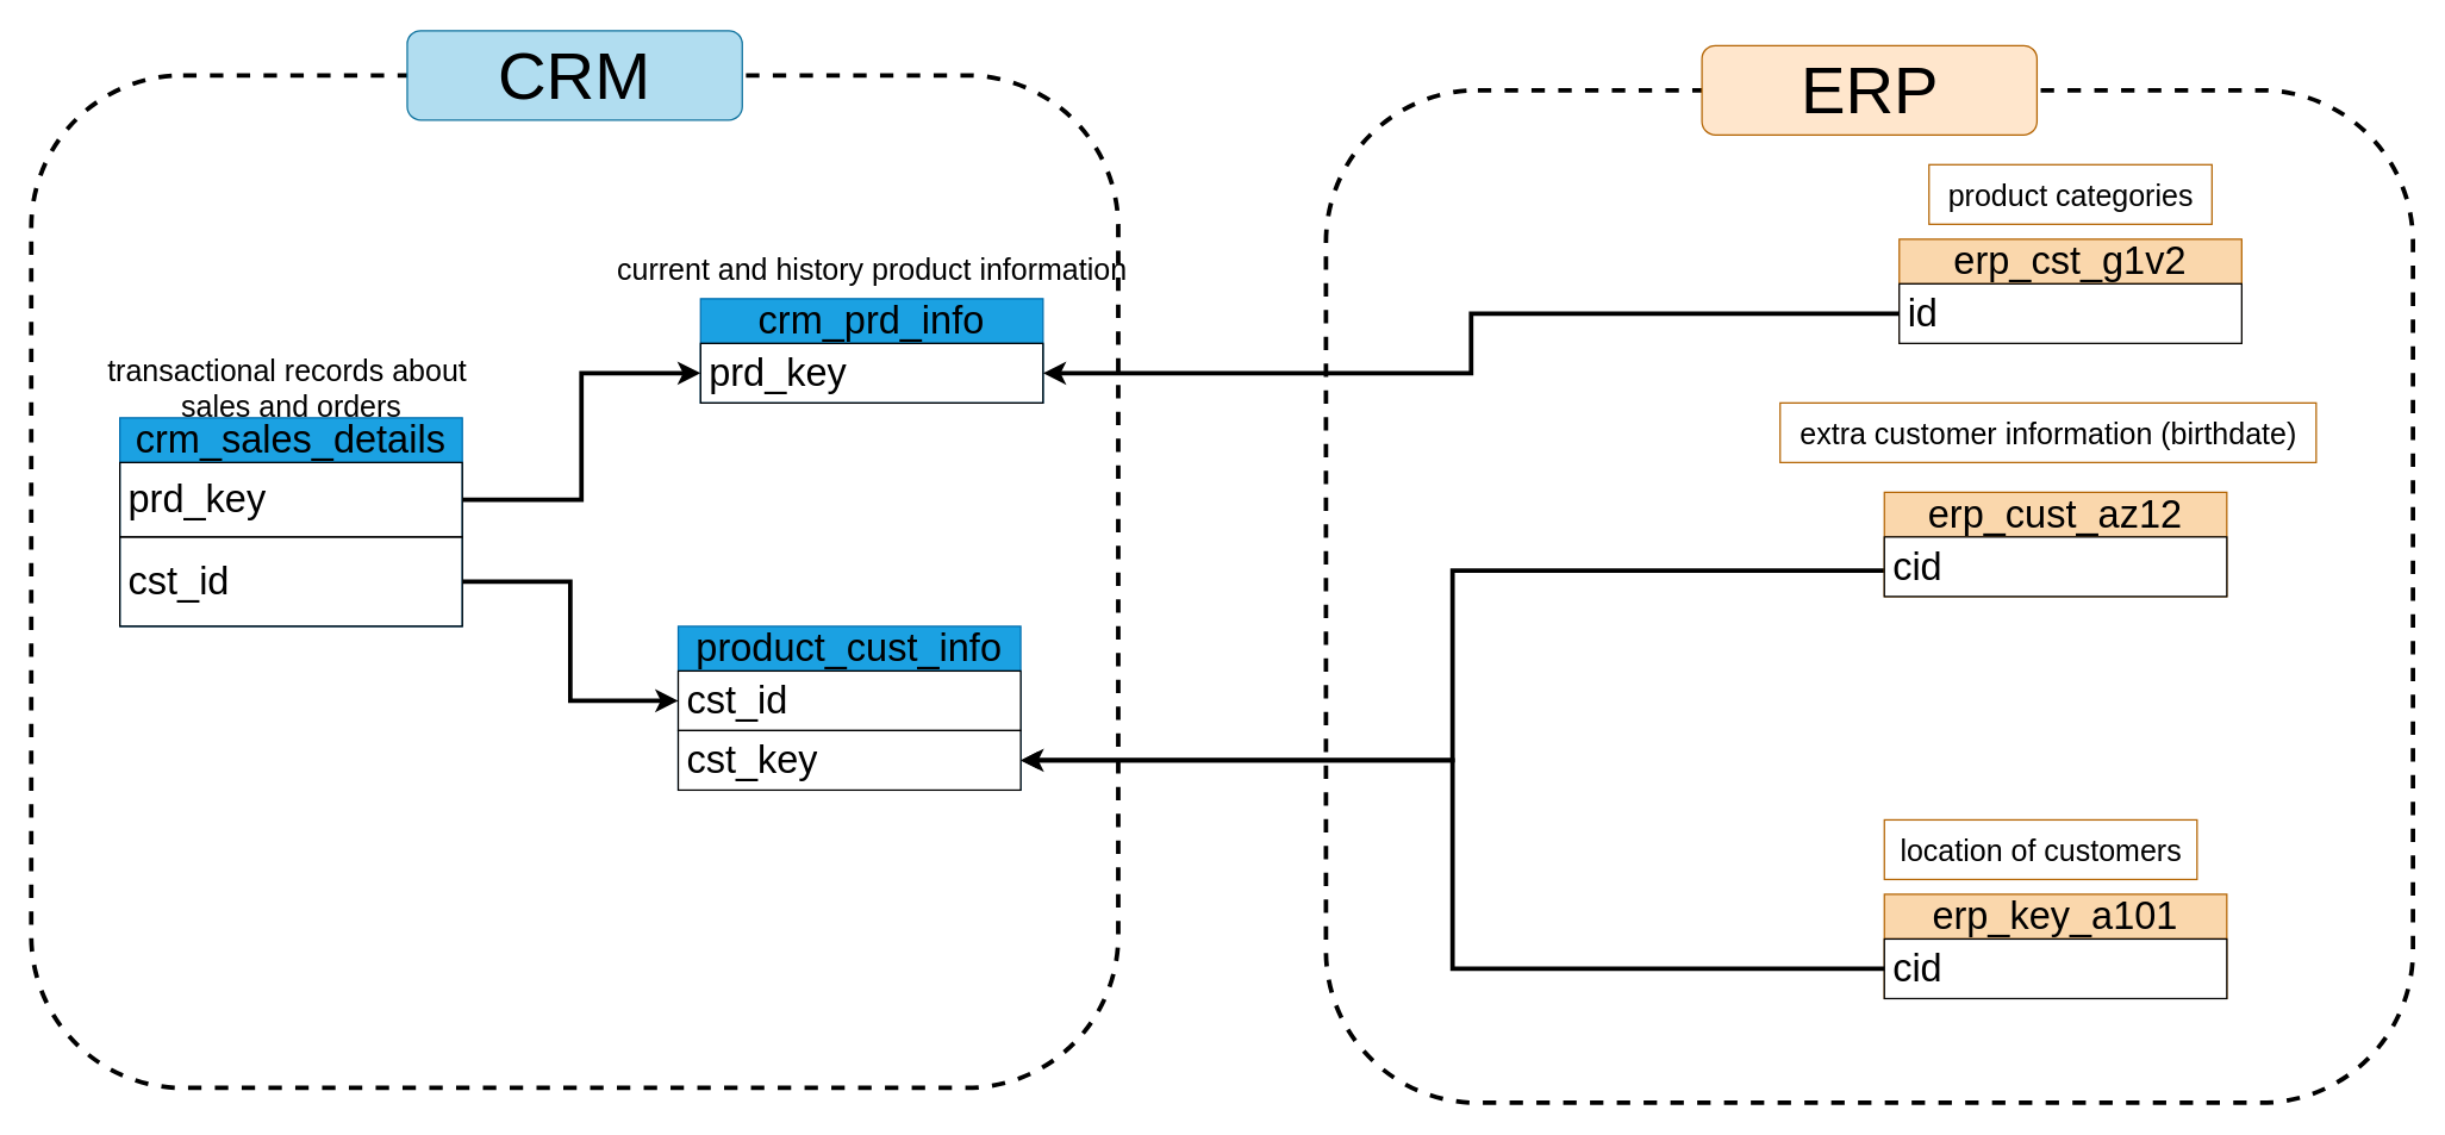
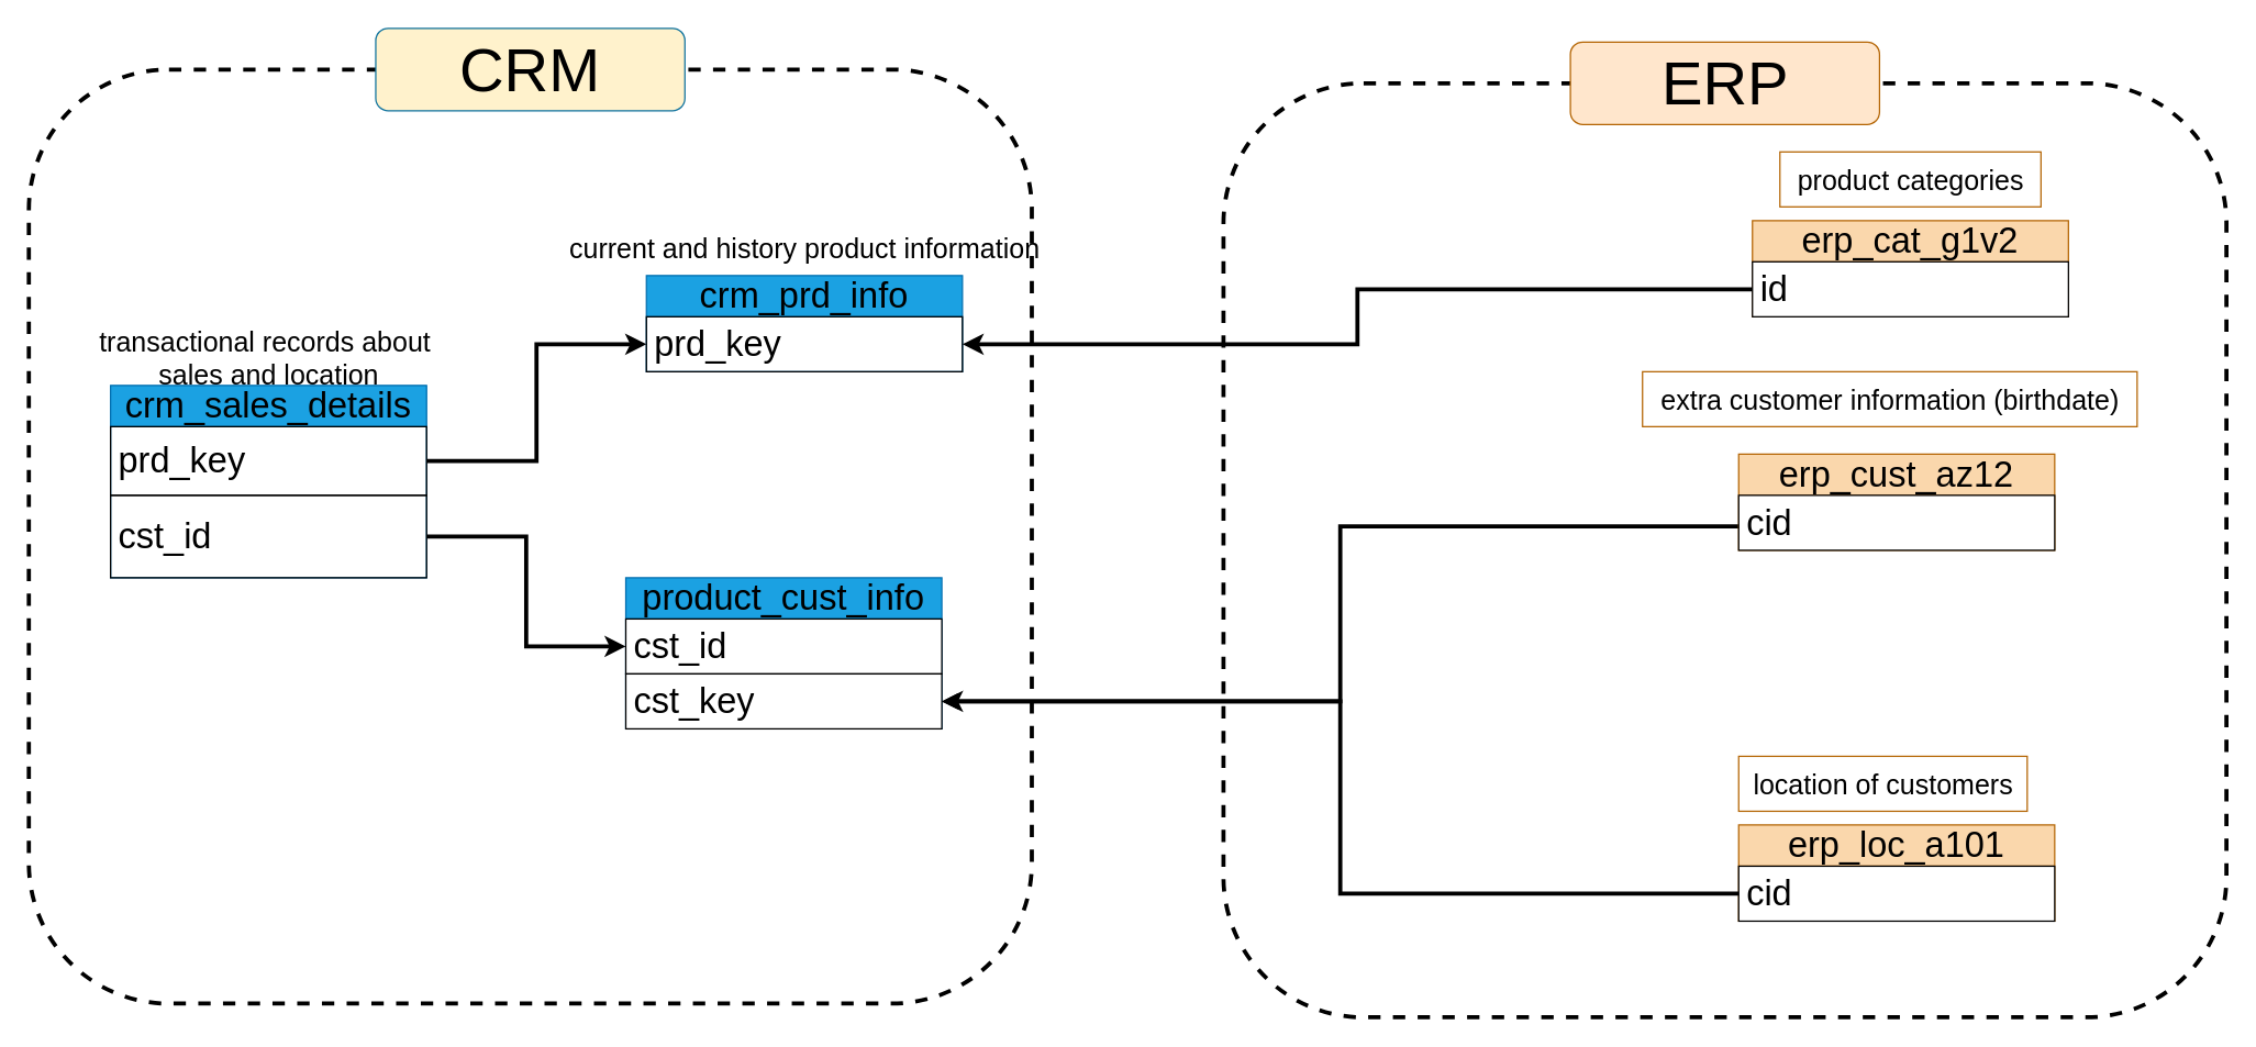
  <mxCell id="0" />
  <mxCell id="1" parent="0" />
  <mxCell id="2" value="&lt;font style=&quot;color: rgb(0, 0, 0);&quot;&gt;product_cust_info&lt;/font&gt;" style="swimlane;fontStyle=0;childLayout=stackLayout;horizontal=1;startSize=30;horizontalStack=0;resizeParent=1;resizeParentMax=0;resizeLast=0;collapsible=1;marginBottom=0;whiteSpace=wrap;html=1;fontSize=26;fillColor=#1ba1e2;fontColor=#ffffff;strokeColor=#006EAF;" vertex="1" parent="1"><mxGeometry x="455" y="420" width="230" height="110" as="geometry" /></mxCell>
  <mxCell id="3" value="cst_id" style="text;strokeColor=default;fillColor=default;align=left;verticalAlign=middle;spacingLeft=4;spacingRight=4;overflow=hidden;points=[[0,0.5],[1,0.5]];portConstraint=eastwest;rotatable=0;whiteSpace=wrap;html=1;fontSize=26;strokeWidth=1;" vertex="1" parent="2"><mxGeometry y="30" width="230" height="40" as="geometry" /></mxCell>
  <mxCell id="4" value="cst_key" style="text;strokeColor=default;fillColor=default;align=left;verticalAlign=middle;spacingLeft=4;spacingRight=4;overflow=hidden;points=[[0,0.5],[1,0.5]];portConstraint=eastwest;rotatable=0;whiteSpace=wrap;html=1;fontSize=26;strokeWidth=1;" vertex="1" parent="2"><mxGeometry y="70" width="230" height="40" as="geometry" /></mxCell>
  <mxCell id="5" value="&lt;font style=&quot;color: rgb(0, 0, 0);&quot;&gt;crm_prd_info&lt;/font&gt;" style="swimlane;fontStyle=0;childLayout=stackLayout;horizontal=1;startSize=30;horizontalStack=0;resizeParent=1;resizeParentMax=0;resizeLast=0;collapsible=1;marginBottom=0;whiteSpace=wrap;html=1;fontSize=26;fillColor=#1ba1e2;fontColor=#ffffff;strokeColor=#006EAF;" vertex="1" parent="1"><mxGeometry x="470" y="200" width="230" height="70" as="geometry" /></mxCell>
  <mxCell id="6" value="prd_key" style="text;strokeColor=default;fillColor=none;align=left;verticalAlign=middle;spacingLeft=4;spacingRight=4;overflow=hidden;points=[[0,0.5],[1,0.5]];portConstraint=eastwest;rotatable=0;whiteSpace=wrap;html=1;fontSize=26;" vertex="1" parent="5"><mxGeometry y="30" width="230" height="40" as="geometry" /></mxCell>
  <mxCell id="7" value="&lt;font style=&quot;font-size: 20px;&quot;&gt;current and history product information&lt;/font&gt;" style="text;html=1;align=center;verticalAlign=middle;resizable=0;points=[];autosize=1;strokeColor=none;fillColor=none;" vertex="1" parent="1"><mxGeometry x="400" y="160" width="370" height="40" as="geometry" /></mxCell>
  <mxCell id="8" value="&lt;font style=&quot;color: rgb(0, 0, 0);&quot;&gt;crm_sales_details&lt;/font&gt;" style="swimlane;fontStyle=0;childLayout=stackLayout;horizontal=1;startSize=30;horizontalStack=0;resizeParent=1;resizeParentMax=0;resizeLast=0;collapsible=1;marginBottom=0;whiteSpace=wrap;html=1;fontSize=26;fillColor=#1ba1e2;fontColor=#ffffff;strokeColor=#006EAF;" vertex="1" parent="1"><mxGeometry x="80" y="280" width="230" height="140" as="geometry" /></mxCell>
  <mxCell id="9" value="prd_key" style="text;strokeColor=default;fillColor=none;align=left;verticalAlign=middle;spacingLeft=4;spacingRight=4;overflow=hidden;points=[[0,0.5],[1,0.5]];portConstraint=eastwest;rotatable=0;whiteSpace=wrap;html=1;fontSize=26;" vertex="1" parent="8"><mxGeometry y="30" width="230" height="50" as="geometry" /></mxCell>
  <mxCell id="10" value="&lt;div&gt;&lt;div&gt;cst_id&lt;/div&gt;&lt;/div&gt;" style="text;strokeColor=default;fillColor=none;align=left;verticalAlign=middle;spacingLeft=4;spacingRight=4;overflow=hidden;points=[[0,0.5],[1,0.5]];portConstraint=eastwest;rotatable=0;whiteSpace=wrap;html=1;fontSize=26;" vertex="1" parent="8"><mxGeometry y="80" width="230" height="60" as="geometry" /></mxCell>
- <mxCell id="11" value="&lt;span style=&quot;font-size: 20px;&quot;&gt;transactional records about&amp;nbsp;&lt;/span&gt;&lt;div&gt;&lt;span style=&quot;font-size: 20px;&quot;&gt;sales and orders&lt;/span&gt;&lt;/div&gt;" style="text;html=1;align=center;verticalAlign=middle;resizable=0;points=[];autosize=1;strokeColor=none;fillColor=none;" vertex="1" parent="1"><mxGeometry x="60" y="230" width="270" height="60" as="geometry" /></mxCell>
+ <mxCell id="11" value="&lt;span style=&quot;font-size: 20px;&quot;&gt;transactional records about&amp;nbsp;&lt;/span&gt;&lt;div&gt;&lt;span style=&quot;font-size: 20px;&quot;&gt;sales and location&lt;/span&gt;&lt;/div&gt;" style="text;html=1;align=center;verticalAlign=middle;resizable=0;points=[];autosize=1;strokeColor=none;fillColor=none;" vertex="1" parent="1"><mxGeometry x="60" y="230" width="270" height="60" as="geometry" /></mxCell>
  <mxCell id="12" style="edgeStyle=orthogonalEdgeStyle;rounded=0;orthogonalLoop=1;jettySize=auto;html=1;exitX=1;exitY=0.5;exitDx=0;exitDy=0;entryX=0;entryY=0.5;entryDx=0;entryDy=0;strokeWidth=3;" edge="1" parent="1" source="9" target="6"><mxGeometry relative="1" as="geometry" /></mxCell>
  <mxCell id="13" style="edgeStyle=orthogonalEdgeStyle;rounded=0;orthogonalLoop=1;jettySize=auto;html=1;exitX=1;exitY=0.5;exitDx=0;exitDy=0;entryX=0;entryY=0.5;entryDx=0;entryDy=0;strokeWidth=3;" edge="1" parent="1" source="10" target="3"><mxGeometry relative="1" as="geometry" /></mxCell>
  <mxCell id="14" style="edgeStyle=orthogonalEdgeStyle;rounded=0;orthogonalLoop=1;jettySize=auto;html=1;exitX=0;exitY=0.75;exitDx=0;exitDy=0;entryX=1;entryY=0.5;entryDx=0;entryDy=0;strokeWidth=3;endArrow=open;" edge="1" parent="1" source="15" target="4"><mxGeometry relative="1" as="geometry"><Array as="points"><mxPoint x="975" y="510" /></Array></mxGeometry></mxCell>
  <mxCell id="15" value="&lt;font style=&quot;color: rgb(0, 0, 0);&quot;&gt;erp_cust_az12&lt;/font&gt;" style="swimlane;fontStyle=0;childLayout=stackLayout;horizontal=1;startSize=30;horizontalStack=0;resizeParent=1;resizeParentMax=0;resizeLast=0;collapsible=1;marginBottom=0;whiteSpace=wrap;html=1;fontSize=26;fillColor=#fad7ac;strokeColor=#b46504;" vertex="1" parent="1"><mxGeometry x="1265" y="330" width="230" height="70" as="geometry" /></mxCell>
  <mxCell id="16" value="cid" style="text;strokeColor=default;fillColor=default;align=left;verticalAlign=middle;spacingLeft=4;spacingRight=4;overflow=hidden;points=[[0,0.5],[1,0.5]];portConstraint=eastwest;rotatable=0;whiteSpace=wrap;html=1;fontSize=26;strokeWidth=1;" vertex="1" parent="15"><mxGeometry y="30" width="230" height="40" as="geometry" /></mxCell>
  <mxCell id="17" value="&lt;font style=&quot;font-size: 20px;&quot;&gt;extra customer information (birthdate)&lt;/font&gt;" style="text;html=1;align=center;verticalAlign=middle;resizable=0;points=[];autosize=1;strokeColor=#b46504;fillColor=none;" vertex="1" parent="1"><mxGeometry x="1195" y="270" width="360" height="40" as="geometry" /></mxCell>
- <mxCell id="18" value="&lt;font style=&quot;color: rgb(0, 0, 0);&quot;&gt;erp_key_a101&lt;/font&gt;" style="swimlane;fontStyle=0;childLayout=stackLayout;horizontal=1;startSize=30;horizontalStack=0;resizeParent=1;resizeParentMax=0;resizeLast=0;collapsible=1;marginBottom=0;whiteSpace=wrap;html=1;fontSize=26;fillColor=#fad7ac;strokeColor=#b46504;" vertex="1" parent="1"><mxGeometry x="1265" y="600" width="230" height="70" as="geometry" /></mxCell>
+ <mxCell id="18" value="&lt;font style=&quot;color: rgb(0, 0, 0);&quot;&gt;erp_loc_a101&lt;/font&gt;" style="swimlane;fontStyle=0;childLayout=stackLayout;horizontal=1;startSize=30;horizontalStack=0;resizeParent=1;resizeParentMax=0;resizeLast=0;collapsible=1;marginBottom=0;whiteSpace=wrap;html=1;fontSize=26;fillColor=#fad7ac;strokeColor=#b46504;" vertex="1" parent="1"><mxGeometry x="1265" y="600" width="230" height="70" as="geometry" /></mxCell>
  <mxCell id="19" value="cid" style="text;strokeColor=default;fillColor=default;align=left;verticalAlign=middle;spacingLeft=4;spacingRight=4;overflow=hidden;points=[[0,0.5],[1,0.5]];portConstraint=eastwest;rotatable=0;whiteSpace=wrap;html=1;fontSize=26;strokeWidth=1;" vertex="1" parent="18"><mxGeometry y="30" width="230" height="40" as="geometry" /></mxCell>
  <mxCell id="20" value="&lt;font style=&quot;font-size: 20px;&quot;&gt;location of customers&lt;/font&gt;" style="text;html=1;align=center;verticalAlign=middle;resizable=0;points=[];autosize=1;strokeColor=#b46504;fillColor=none;" vertex="1" parent="1"><mxGeometry x="1265" y="550" width="210" height="40" as="geometry" /></mxCell>
  <mxCell id="21" style="edgeStyle=orthogonalEdgeStyle;rounded=0;orthogonalLoop=1;jettySize=auto;html=1;entryX=1;entryY=0.5;entryDx=0;entryDy=0;strokeWidth=3;" edge="1" parent="1" source="19" target="4"><mxGeometry relative="1" as="geometry" /></mxCell>
- <mxCell id="22" value="&lt;font style=&quot;color: rgb(0, 0, 0);&quot;&gt;erp_cst_g1v2&lt;/font&gt;" style="swimlane;fontStyle=0;childLayout=stackLayout;horizontal=1;startSize=30;horizontalStack=0;resizeParent=1;resizeParentMax=0;resizeLast=0;collapsible=1;marginBottom=0;whiteSpace=wrap;html=1;fontSize=26;fillColor=#fad7ac;strokeColor=#b46504;" vertex="1" parent="1"><mxGeometry x="1275" y="160" width="230" height="70" as="geometry" /></mxCell>
+ <mxCell id="22" value="&lt;font style=&quot;color: rgb(0, 0, 0);&quot;&gt;erp_cat_g1v2&lt;/font&gt;" style="swimlane;fontStyle=0;childLayout=stackLayout;horizontal=1;startSize=30;horizontalStack=0;resizeParent=1;resizeParentMax=0;resizeLast=0;collapsible=1;marginBottom=0;whiteSpace=wrap;html=1;fontSize=26;fillColor=#fad7ac;strokeColor=#b46504;" vertex="1" parent="1"><mxGeometry x="1275" y="160" width="230" height="70" as="geometry" /></mxCell>
  <mxCell id="23" value="id" style="text;strokeColor=default;fillColor=default;align=left;verticalAlign=middle;spacingLeft=4;spacingRight=4;overflow=hidden;points=[[0,0.5],[1,0.5]];portConstraint=eastwest;rotatable=0;whiteSpace=wrap;html=1;fontSize=26;strokeWidth=1;" vertex="1" parent="22"><mxGeometry y="30" width="230" height="40" as="geometry" /></mxCell>
  <mxCell id="24" value="&lt;font style=&quot;font-size: 20px;&quot;&gt;product categories&lt;/font&gt;" style="text;html=1;align=center;verticalAlign=middle;resizable=0;points=[];autosize=1;strokeColor=#b46504;fillColor=none;" vertex="1" parent="1"><mxGeometry x="1295" y="110" width="190" height="40" as="geometry" /></mxCell>
  <mxCell id="25" style="edgeStyle=orthogonalEdgeStyle;rounded=0;orthogonalLoop=1;jettySize=auto;html=1;entryX=1;entryY=0.5;entryDx=0;entryDy=0;strokeWidth=3;" edge="1" parent="1" source="23" target="6"><mxGeometry relative="1" as="geometry" /></mxCell>
  <mxCell id="26" value="" style="rounded=1;whiteSpace=wrap;html=1;fillColor=none;dashed=1;strokeWidth=3;" vertex="1" parent="1"><mxGeometry x="20.5" y="50" width="730" height="680" as="geometry" /></mxCell>
  <mxCell id="27" value="" style="rounded=1;whiteSpace=wrap;html=1;fillColor=none;dashed=1;strokeWidth=3;" vertex="1" parent="1"><mxGeometry x="890" y="60" width="730" height="680" as="geometry" /></mxCell>
  <mxCell id="28" value="&lt;font style=&quot;font-size: 45px; color: rgb(0, 0, 0);&quot;&gt;ERP&lt;/font&gt;" style="rounded=1;whiteSpace=wrap;html=1;fillColor=#ffe6cc;strokeColor=#b46504;" vertex="1" parent="1"><mxGeometry x="1142.5" y="30" width="225" height="60" as="geometry" /></mxCell>
- <mxCell id="29" value="&lt;font style=&quot;font-size: 45px;&quot;&gt;CRM&lt;/font&gt;" style="rounded=1;whiteSpace=wrap;html=1;fillColor=#b1ddf0;strokeColor=#10739e;" vertex="1" parent="1"><mxGeometry x="273" y="20" width="225" height="60" as="geometry" /></mxCell>
+ <mxCell id="29" value="&lt;font style=&quot;font-size: 45px;&quot;&gt;CRM&lt;/font&gt;" style="rounded=1;whiteSpace=wrap;html=1;fillColor=#fff2cc;strokeColor=#10739e;" vertex="1" parent="1"><mxGeometry x="273" y="20" width="225" height="60" as="geometry" /></mxCell>
